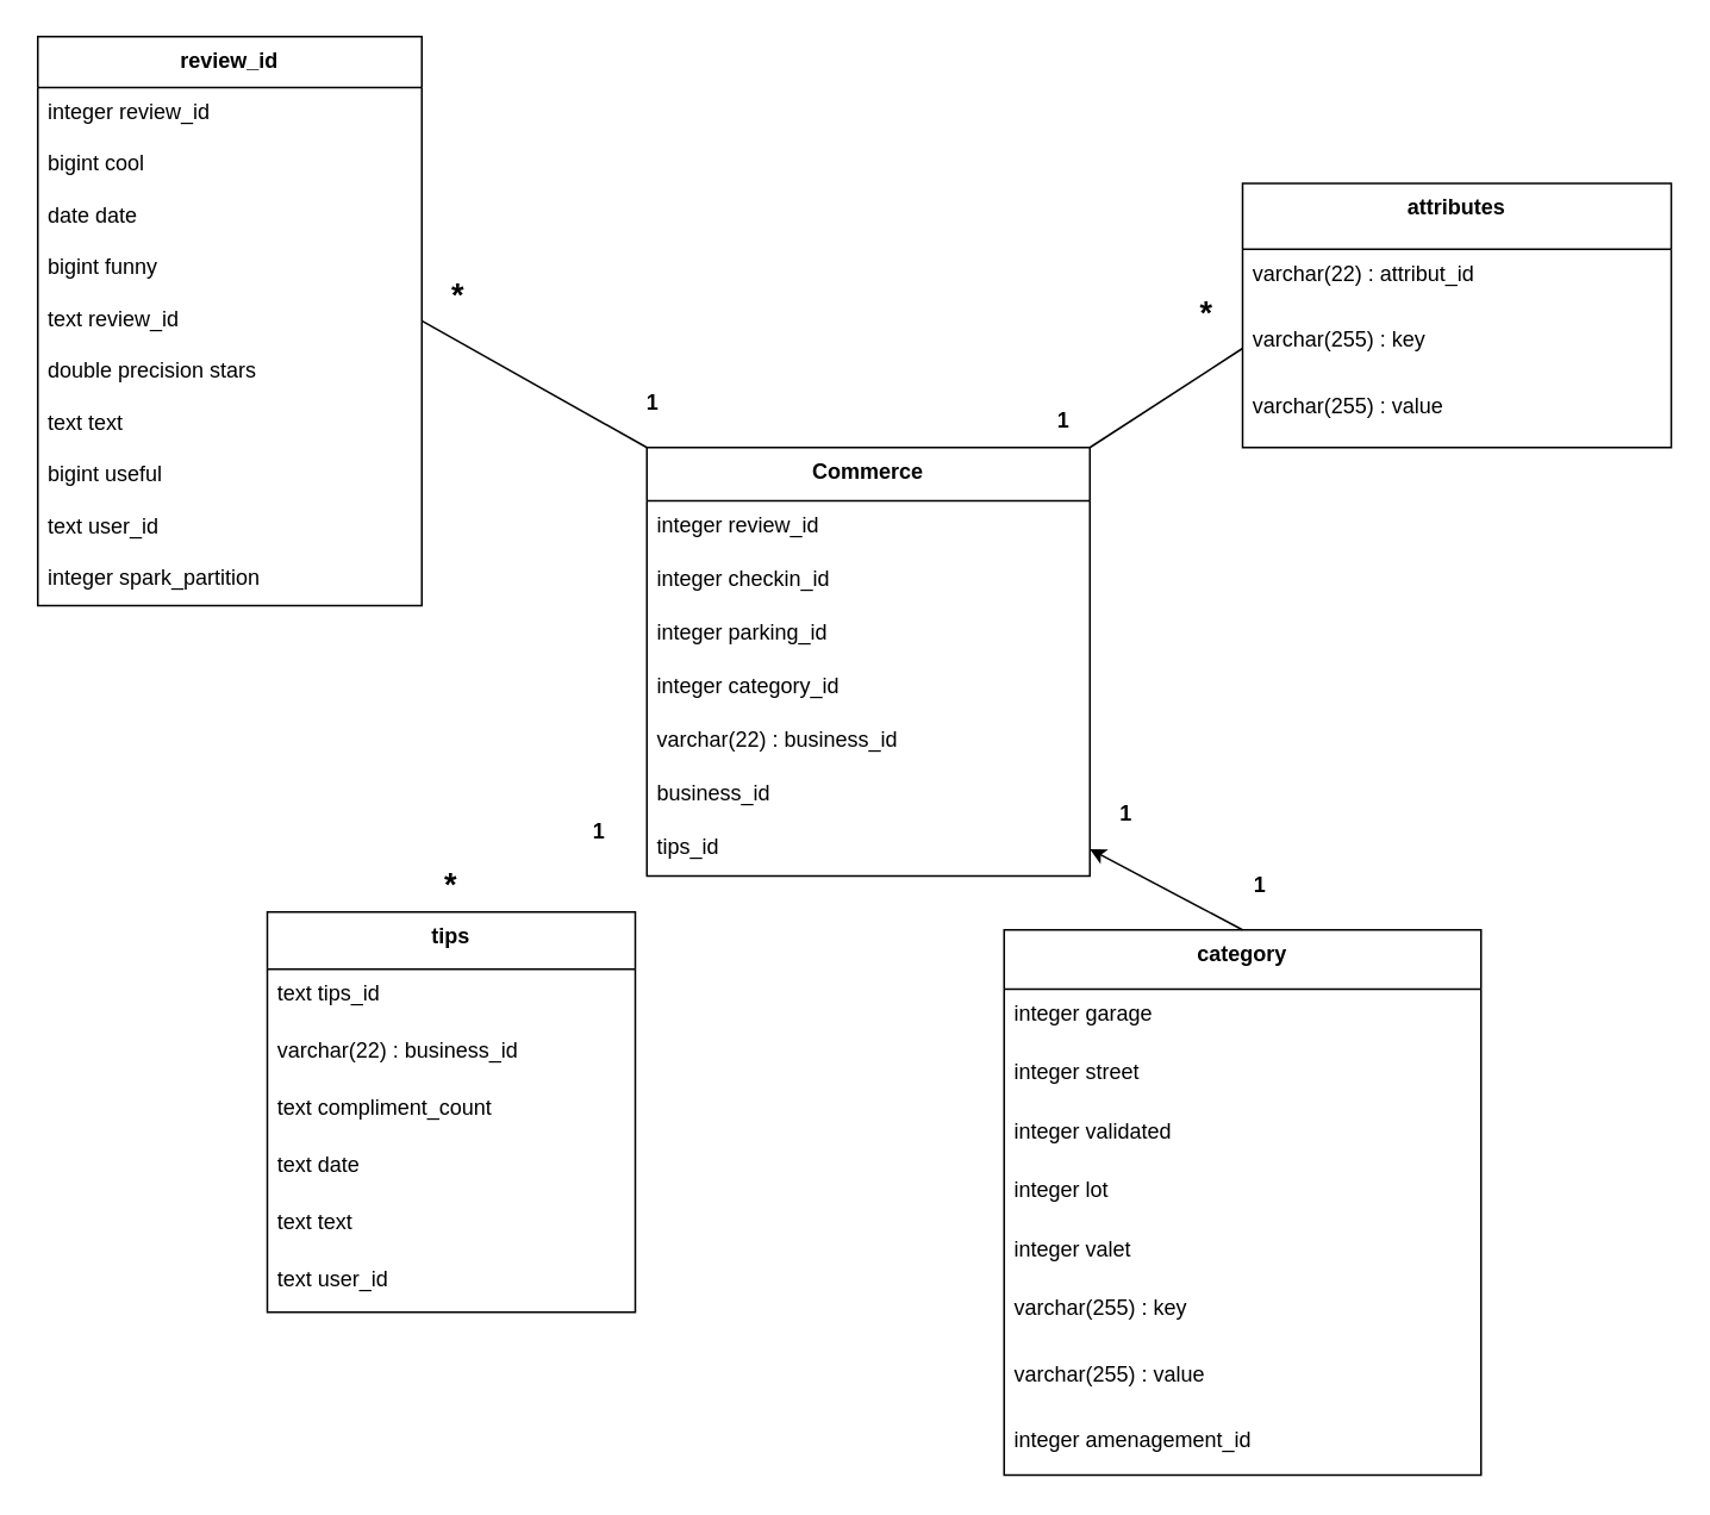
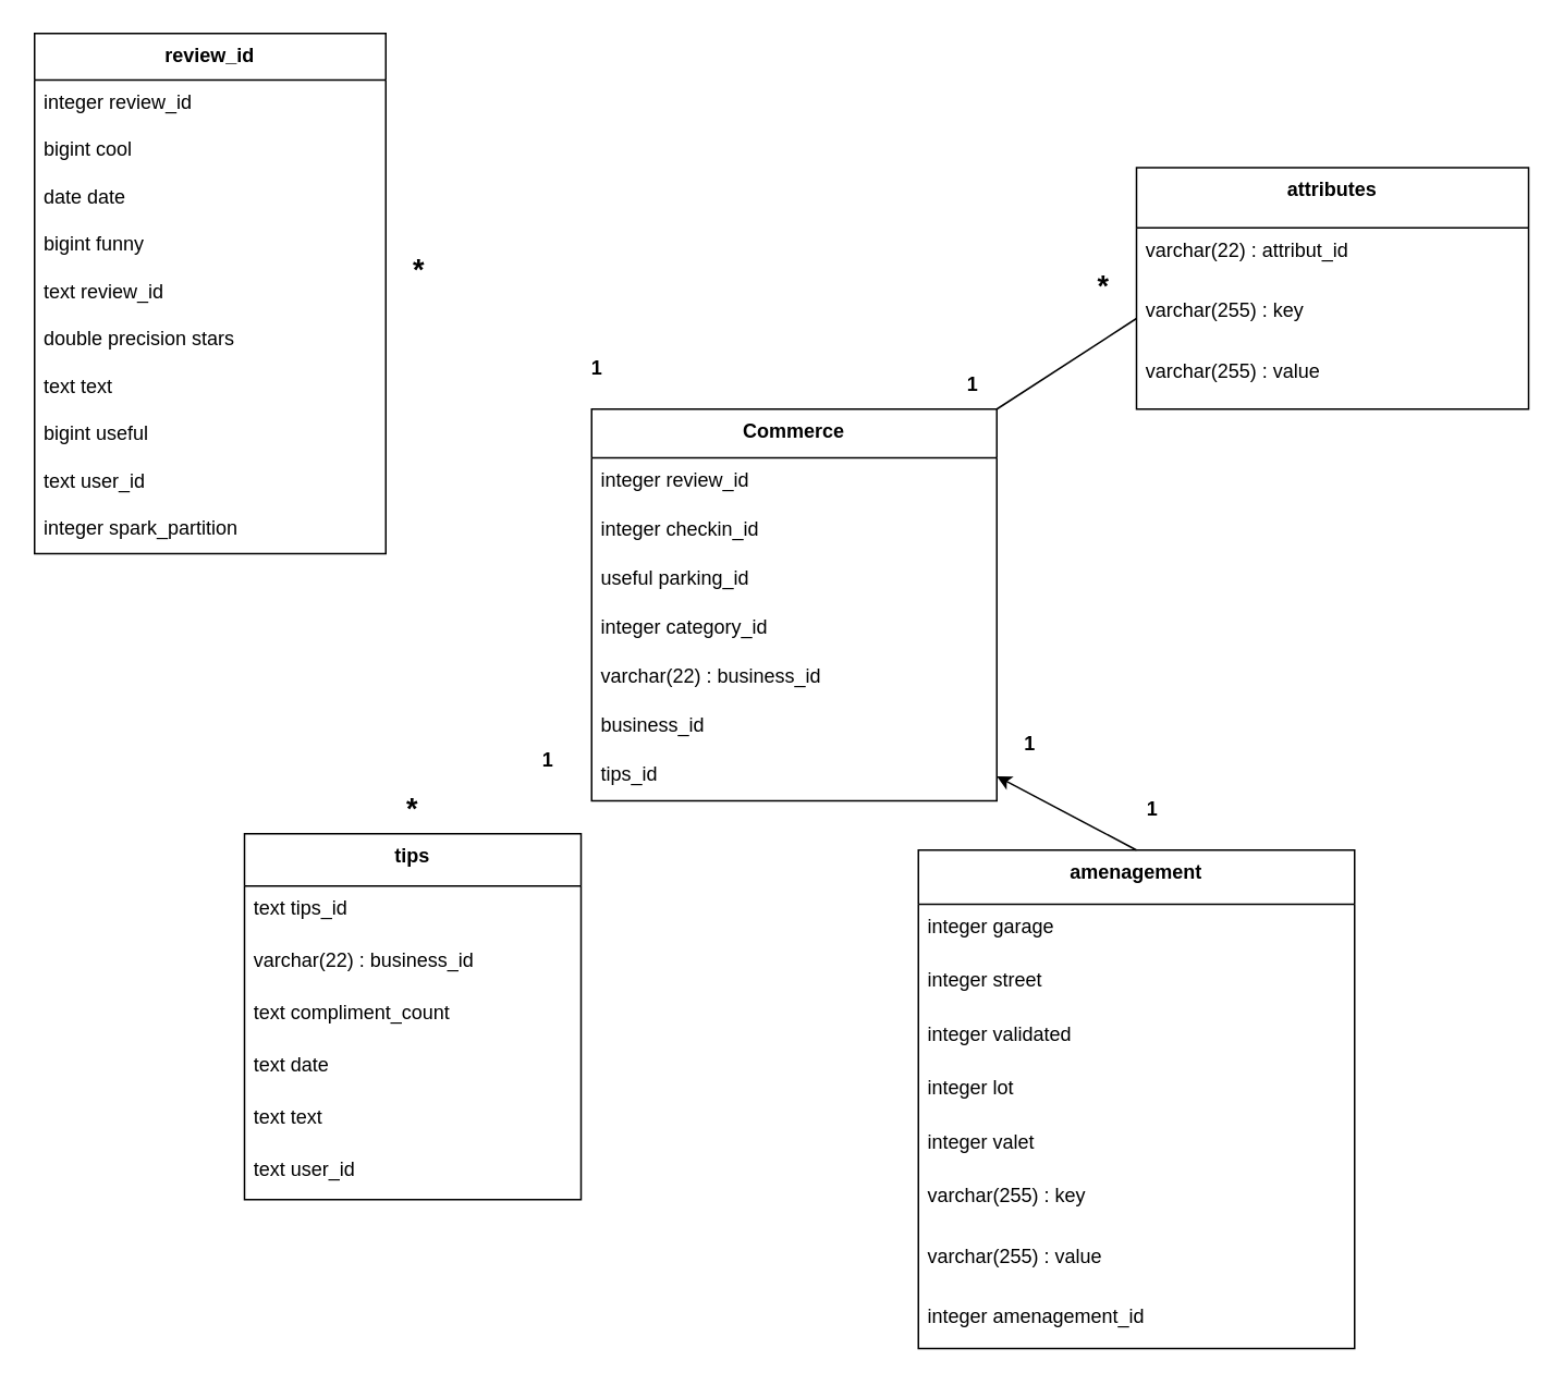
  <mxCell id="0" />
  <mxCell id="1" parent="0" />
  <mxCell id="2" value="tips" style="swimlane;fontStyle=1;align=center;verticalAlign=top;childLayout=stackLayout;horizontal=1;startSize=32;horizontalStack=0;resizeParent=1;resizeParentMax=0;resizeLast=0;collapsible=0;marginBottom=0;" vertex="1" parent="1"><mxGeometry x="149" y="510" width="206" height="224" as="geometry" /></mxCell>
  <mxCell id="3" value="text tips_id" style="text;strokeColor=none;fillColor=none;align=left;verticalAlign=top;spacingLeft=4;spacingRight=4;overflow=hidden;rotatable=0;points=[[0,0.5],[1,0.5]];portConstraint=eastwest;" vertex="1" parent="2"><mxGeometry y="32" width="206" height="32" as="geometry" /></mxCell>
  <mxCell id="4" value="varchar(22) : business_id" style="text;strokeColor=none;fillColor=none;align=left;verticalAlign=top;spacingLeft=4;spacingRight=4;overflow=hidden;rotatable=0;points=[[0,0.5],[1,0.5]];portConstraint=eastwest;" vertex="1" parent="2"><mxGeometry y="64" width="206" height="32" as="geometry" /></mxCell>
  <mxCell id="5" value="text compliment_count" style="text;strokeColor=none;fillColor=none;align=left;verticalAlign=top;spacingLeft=4;spacingRight=4;overflow=hidden;rotatable=0;points=[[0,0.5],[1,0.5]];portConstraint=eastwest;" vertex="1" parent="2"><mxGeometry y="96" width="206" height="32" as="geometry" /></mxCell>
  <mxCell id="6" value="text date" style="text;strokeColor=none;fillColor=none;align=left;verticalAlign=top;spacingLeft=4;spacingRight=4;overflow=hidden;rotatable=0;points=[[0,0.5],[1,0.5]];portConstraint=eastwest;" vertex="1" parent="2"><mxGeometry y="128" width="206" height="32" as="geometry" /></mxCell>
  <mxCell id="7" value="text text" style="text;strokeColor=none;fillColor=none;align=left;verticalAlign=top;spacingLeft=4;spacingRight=4;overflow=hidden;rotatable=0;points=[[0,0.5],[1,0.5]];portConstraint=eastwest;" vertex="1" parent="2"><mxGeometry y="160" width="206" height="32" as="geometry" /></mxCell>
  <mxCell id="8" value="text user_id" style="text;strokeColor=none;fillColor=none;align=left;verticalAlign=top;spacingLeft=4;spacingRight=4;overflow=hidden;rotatable=0;points=[[0,0.5],[1,0.5]];portConstraint=eastwest;" vertex="1" parent="2"><mxGeometry y="192" width="206" height="32" as="geometry" /></mxCell>
  <mxCell id="9" value="Commerce" style="swimlane;fontStyle=1;align=center;verticalAlign=top;childLayout=stackLayout;horizontal=1;startSize=29.818;horizontalStack=0;resizeParent=1;resizeParentMax=0;resizeLast=0;collapsible=0;marginBottom=0;" vertex="1" parent="1"><mxGeometry x="361.5" y="250" width="248" height="239.818" as="geometry" /></mxCell>
  <mxCell id="10" value="integer review_id" style="text;strokeColor=none;fillColor=none;align=left;verticalAlign=top;spacingLeft=4;spacingRight=4;overflow=hidden;rotatable=0;points=[[0,0.5],[1,0.5]];portConstraint=eastwest;" vertex="1" parent="9"><mxGeometry y="29.818" width="248" height="30" as="geometry" /></mxCell>
  <mxCell id="11" value="integer checkin_id" style="text;strokeColor=none;fillColor=none;align=left;verticalAlign=top;spacingLeft=4;spacingRight=4;overflow=hidden;rotatable=0;points=[[0,0.5],[1,0.5]];portConstraint=eastwest;" vertex="1" parent="9"><mxGeometry y="59.818" width="248" height="30" as="geometry" /></mxCell>
- <mxCell id="12" value="integer parking_id" style="text;strokeColor=none;fillColor=none;align=left;verticalAlign=top;spacingLeft=4;spacingRight=4;overflow=hidden;rotatable=0;points=[[0,0.5],[1,0.5]];portConstraint=eastwest;" vertex="1" parent="9"><mxGeometry y="89.818" width="248" height="30" as="geometry" /></mxCell>
+ <mxCell id="12" value="useful parking_id" style="text;strokeColor=none;fillColor=none;align=left;verticalAlign=top;spacingLeft=4;spacingRight=4;overflow=hidden;rotatable=0;points=[[0,0.5],[1,0.5]];portConstraint=eastwest;" vertex="1" parent="9"><mxGeometry y="89.818" width="248" height="30" as="geometry" /></mxCell>
  <mxCell id="13" value="integer category_id" style="text;strokeColor=none;fillColor=none;align=left;verticalAlign=top;spacingLeft=4;spacingRight=4;overflow=hidden;rotatable=0;points=[[0,0.5],[1,0.5]];portConstraint=eastwest;" vertex="1" parent="9"><mxGeometry y="119.818" width="248" height="30" as="geometry" /></mxCell>
  <mxCell id="14" value="varchar(22) : business_id" style="text;strokeColor=none;fillColor=none;align=left;verticalAlign=top;spacingLeft=4;spacingRight=4;overflow=hidden;rotatable=0;points=[[0,0.5],[1,0.5]];portConstraint=eastwest;" vertex="1" parent="9"><mxGeometry y="149.818" width="248" height="30" as="geometry" /></mxCell>
  <mxCell id="15" value="business_id " style="text;strokeColor=none;fillColor=none;align=left;verticalAlign=top;spacingLeft=4;spacingRight=4;overflow=hidden;rotatable=0;points=[[0,0.5],[1,0.5]];portConstraint=eastwest;" vertex="1" parent="9"><mxGeometry y="179.818" width="248" height="30" as="geometry" /></mxCell>
  <mxCell id="16" value="tips_id " style="text;strokeColor=none;fillColor=none;align=left;verticalAlign=top;spacingLeft=4;spacingRight=4;overflow=hidden;rotatable=0;points=[[0,0.5],[1,0.5]];portConstraint=eastwest;" vertex="1" parent="9"><mxGeometry y="209.818" width="248" height="30" as="geometry" /></mxCell>
- <mxCell id="17" value="category" style="swimlane;fontStyle=1;align=center;verticalAlign=top;childLayout=stackLayout;horizontal=1;startSize=33.143;horizontalStack=0;resizeParent=1;resizeParentMax=0;resizeLast=0;collapsible=0;marginBottom=0;" vertex="1" parent="1"><mxGeometry x="561.5" y="520" width="267" height="305.143" as="geometry" /></mxCell>
+ <mxCell id="17" value="amenagement" style="swimlane;fontStyle=1;align=center;verticalAlign=top;childLayout=stackLayout;horizontal=1;startSize=33.143;horizontalStack=0;resizeParent=1;resizeParentMax=0;resizeLast=0;collapsible=0;marginBottom=0;" vertex="1" parent="1"><mxGeometry x="561.5" y="520" width="267" height="305.143" as="geometry" /></mxCell>
  <mxCell id="18" value="integer garage" style="text;strokeColor=none;fillColor=none;align=left;verticalAlign=top;spacingLeft=4;spacingRight=4;overflow=hidden;rotatable=0;points=[[0,0.5],[1,0.5]];portConstraint=eastwest;" vertex="1" parent="17"><mxGeometry y="33.143" width="267" height="33" as="geometry" /></mxCell>
  <mxCell id="19" value="integer street" style="text;strokeColor=none;fillColor=none;align=left;verticalAlign=top;spacingLeft=4;spacingRight=4;overflow=hidden;rotatable=0;points=[[0,0.5],[1,0.5]];portConstraint=eastwest;" vertex="1" parent="17"><mxGeometry y="66.143" width="267" height="33" as="geometry" /></mxCell>
  <mxCell id="20" value="integer validated" style="text;strokeColor=none;fillColor=none;align=left;verticalAlign=top;spacingLeft=4;spacingRight=4;overflow=hidden;rotatable=0;points=[[0,0.5],[1,0.5]];portConstraint=eastwest;" vertex="1" parent="17"><mxGeometry y="99.143" width="267" height="33" as="geometry" /></mxCell>
  <mxCell id="21" value="integer lot" style="text;strokeColor=none;fillColor=none;align=left;verticalAlign=top;spacingLeft=4;spacingRight=4;overflow=hidden;rotatable=0;points=[[0,0.5],[1,0.5]];portConstraint=eastwest;" vertex="1" parent="17"><mxGeometry y="132.143" width="267" height="33" as="geometry" /></mxCell>
  <mxCell id="22" value="integer valet" style="text;strokeColor=none;fillColor=none;align=left;verticalAlign=top;spacingLeft=4;spacingRight=4;overflow=hidden;rotatable=0;points=[[0,0.5],[1,0.5]];portConstraint=eastwest;" vertex="1" parent="17"><mxGeometry y="165.143" width="267" height="33" as="geometry" /></mxCell>
  <mxCell id="23" value="varchar(255) : key" style="text;strokeColor=none;fillColor=none;align=left;verticalAlign=top;spacingLeft=4;spacingRight=4;overflow=hidden;rotatable=0;points=[[0,0.5],[1,0.5]];portConstraint=eastwest;" vertex="1" parent="17"><mxGeometry y="198.143" width="267" height="37" as="geometry" /></mxCell>
  <mxCell id="24" value="varchar(255) : value" style="text;strokeColor=none;fillColor=none;align=left;verticalAlign=top;spacingLeft=4;spacingRight=4;overflow=hidden;rotatable=0;points=[[0,0.5],[1,0.5]];portConstraint=eastwest;" vertex="1" parent="17"><mxGeometry y="235.143" width="267" height="37" as="geometry" /></mxCell>
  <mxCell id="25" value="integer amenagement_id" style="text;strokeColor=none;fillColor=none;align=left;verticalAlign=top;spacingLeft=4;spacingRight=4;overflow=hidden;rotatable=0;points=[[0,0.5],[1,0.5]];portConstraint=eastwest;" vertex="1" parent="17"><mxGeometry y="272.143" width="267" height="33" as="geometry" /></mxCell>
  <mxCell id="26" value="review_id&#10;" style="swimlane;fontStyle=1;align=center;verticalAlign=top;childLayout=stackLayout;horizontal=1;startSize=28.522;horizontalStack=0;resizeParent=1;resizeParentMax=0;resizeLast=0;collapsible=0;marginBottom=0;" vertex="1" parent="1"><mxGeometry x="20.5" y="20" width="215" height="318.522" as="geometry" /></mxCell>
  <mxCell id="27" value="integer review_id" style="text;strokeColor=none;fillColor=none;align=left;verticalAlign=top;spacingLeft=4;spacingRight=4;overflow=hidden;rotatable=0;points=[[0,0.5],[1,0.5]];portConstraint=eastwest;" vertex="1" parent="26"><mxGeometry y="28.522" width="215" height="29" as="geometry" /></mxCell>
  <mxCell id="28" value="bigint cool" style="text;strokeColor=none;fillColor=none;align=left;verticalAlign=top;spacingLeft=4;spacingRight=4;overflow=hidden;rotatable=0;points=[[0,0.5],[1,0.5]];portConstraint=eastwest;" vertex="1" parent="26"><mxGeometry y="57.522" width="215" height="29" as="geometry" /></mxCell>
  <mxCell id="29" value="date date" style="text;strokeColor=none;fillColor=none;align=left;verticalAlign=top;spacingLeft=4;spacingRight=4;overflow=hidden;rotatable=0;points=[[0,0.5],[1,0.5]];portConstraint=eastwest;" vertex="1" parent="26"><mxGeometry y="86.522" width="215" height="29" as="geometry" /></mxCell>
  <mxCell id="30" value="bigint funny" style="text;strokeColor=none;fillColor=none;align=left;verticalAlign=top;spacingLeft=4;spacingRight=4;overflow=hidden;rotatable=0;points=[[0,0.5],[1,0.5]];portConstraint=eastwest;" vertex="1" parent="26"><mxGeometry y="115.522" width="215" height="29" as="geometry" /></mxCell>
  <mxCell id="31" value="text review_id" style="text;strokeColor=none;fillColor=none;align=left;verticalAlign=top;spacingLeft=4;spacingRight=4;overflow=hidden;rotatable=0;points=[[0,0.5],[1,0.5]];portConstraint=eastwest;" vertex="1" parent="26"><mxGeometry y="144.522" width="215" height="29" as="geometry" /></mxCell>
  <mxCell id="32" value="double precision stars" style="text;strokeColor=none;fillColor=none;align=left;verticalAlign=top;spacingLeft=4;spacingRight=4;overflow=hidden;rotatable=0;points=[[0,0.5],[1,0.5]];portConstraint=eastwest;" vertex="1" parent="26"><mxGeometry y="173.522" width="215" height="29" as="geometry" /></mxCell>
  <mxCell id="33" value="text text" style="text;strokeColor=none;fillColor=none;align=left;verticalAlign=top;spacingLeft=4;spacingRight=4;overflow=hidden;rotatable=0;points=[[0,0.5],[1,0.5]];portConstraint=eastwest;" vertex="1" parent="26"><mxGeometry y="202.522" width="215" height="29" as="geometry" /></mxCell>
  <mxCell id="34" value="bigint useful" style="text;strokeColor=none;fillColor=none;align=left;verticalAlign=top;spacingLeft=4;spacingRight=4;overflow=hidden;rotatable=0;points=[[0,0.5],[1,0.5]];portConstraint=eastwest;" vertex="1" parent="26"><mxGeometry y="231.522" width="215" height="29" as="geometry" /></mxCell>
  <mxCell id="35" value="text user_id" style="text;strokeColor=none;fillColor=none;align=left;verticalAlign=top;spacingLeft=4;spacingRight=4;overflow=hidden;rotatable=0;points=[[0,0.5],[1,0.5]];portConstraint=eastwest;" vertex="1" parent="26"><mxGeometry y="260.522" width="215" height="29" as="geometry" /></mxCell>
  <mxCell id="36" value="integer spark_partition" style="text;strokeColor=none;fillColor=none;align=left;verticalAlign=top;spacingLeft=4;spacingRight=4;overflow=hidden;rotatable=0;points=[[0,0.5],[1,0.5]];portConstraint=eastwest;" vertex="1" parent="26"><mxGeometry y="289.522" width="215" height="29" as="geometry" /></mxCell>
  <mxCell id="37" value="attributes" style="swimlane;fontStyle=1;align=center;verticalAlign=top;childLayout=stackLayout;horizontal=1;startSize=36.889;horizontalStack=0;resizeParent=1;resizeParentMax=0;resizeLast=0;collapsible=0;marginBottom=0;" vertex="1" parent="1"><mxGeometry x="695" y="102.11" width="240" height="147.889" as="geometry" /></mxCell>
  <mxCell id="38" value="varchar(22) : attribut_id " style="text;strokeColor=none;fillColor=none;align=left;verticalAlign=top;spacingLeft=4;spacingRight=4;overflow=hidden;rotatable=0;points=[[0,0.5],[1,0.5]];portConstraint=eastwest;" vertex="1" parent="37"><mxGeometry y="36.889" width="240" height="37" as="geometry" /></mxCell>
  <mxCell id="39" value="varchar(255) : key" style="text;strokeColor=none;fillColor=none;align=left;verticalAlign=top;spacingLeft=4;spacingRight=4;overflow=hidden;rotatable=0;points=[[0,0.5],[1,0.5]];portConstraint=eastwest;" vertex="1" parent="37"><mxGeometry y="73.889" width="240" height="37" as="geometry" /></mxCell>
  <mxCell id="40" value="varchar(255) : value" style="text;strokeColor=none;fillColor=none;align=left;verticalAlign=top;spacingLeft=4;spacingRight=4;overflow=hidden;rotatable=0;points=[[0,0.5],[1,0.5]];portConstraint=eastwest;" vertex="1" parent="37"><mxGeometry y="110.889" width="240" height="37" as="geometry" /></mxCell>
  <mxCell id="41" value="" style="endArrow=none;html=1;rounded=0;exitX=1;exitY=0;exitDx=0;exitDy=0;entryX=0;entryY=0.5;entryDx=0;entryDy=0;" edge="1" parent="1" source="9" target="39"><mxGeometry width="50" height="50" relative="1" as="geometry"><mxPoint x="535" y="190" as="sourcePoint" /><mxPoint x="585" y="140" as="targetPoint" /></mxGeometry></mxCell>
- <mxCell id="42" value="" style="endArrow=none;html=1;rounded=0;exitX=1;exitY=0.5;exitDx=0;exitDy=0;entryX=0;entryY=0;entryDx=0;entryDy=0;" edge="1" parent="1" source="31" target="9"><mxGeometry width="50" height="50" relative="1" as="geometry"><mxPoint x="496" y="260" as="sourcePoint" /><mxPoint x="675" y="160" as="targetPoint" /></mxGeometry></mxCell>
  <mxCell id="43" value="" style="endArrow=classic;html=1;rounded=0;exitX=0.5;exitY=0;exitDx=0;exitDy=0;entryX=1;entryY=0.5;entryDx=0;entryDy=0;" edge="1" parent="1" source="17" target="16"><mxGeometry width="50" height="50" relative="1" as="geometry"><mxPoint x="785" y="396" as="sourcePoint" /><mxPoint x="619" y="395" as="targetPoint" /></mxGeometry></mxCell>
  <mxCell id="44" value="1" style="text;html=1;align=center;verticalAlign=middle;whiteSpace=wrap;rounded=0;fontStyle=1" vertex="1" parent="1"><mxGeometry x="609.5" y="440" width="40" height="30" as="geometry" /></mxCell>
  <mxCell id="45" value="1" style="text;html=1;align=center;verticalAlign=middle;whiteSpace=wrap;rounded=0;fontStyle=1" vertex="1" parent="1"><mxGeometry x="685" y="480" width="40" height="30" as="geometry" /></mxCell>
  <mxCell id="46" value="1" style="text;html=1;align=center;verticalAlign=middle;whiteSpace=wrap;rounded=0;fontStyle=1" vertex="1" parent="1"><mxGeometry x="315" y="450" width="40" height="30" as="geometry" /></mxCell>
  <mxCell id="47" value="&lt;font style=&quot;font-size: 18px;&quot;&gt;*&lt;/font&gt;" style="text;html=1;align=center;verticalAlign=middle;whiteSpace=wrap;rounded=0;fontStyle=1" vertex="1" parent="1"><mxGeometry x="232" y="480" width="40" height="30" as="geometry" /></mxCell>
  <mxCell id="48" value="&lt;font style=&quot;font-size: 18px;&quot;&gt;*&lt;/font&gt;" style="text;html=1;align=center;verticalAlign=middle;whiteSpace=wrap;rounded=0;fontStyle=1" vertex="1" parent="1"><mxGeometry x="235.5" y="150" width="40" height="30" as="geometry" /></mxCell>
  <mxCell id="49" value="&lt;font style=&quot;font-size: 18px;&quot;&gt;*&lt;/font&gt;" style="text;html=1;align=center;verticalAlign=middle;whiteSpace=wrap;rounded=0;fontStyle=1" vertex="1" parent="1"><mxGeometry x="655" y="160" width="40" height="30" as="geometry" /></mxCell>
  <mxCell id="50" value="1" style="text;html=1;align=center;verticalAlign=middle;whiteSpace=wrap;rounded=0;fontStyle=1" vertex="1" parent="1"><mxGeometry x="345" y="210" width="40" height="30" as="geometry" /></mxCell>
  <mxCell id="51" value="1" style="text;html=1;align=center;verticalAlign=middle;whiteSpace=wrap;rounded=0;fontStyle=1" vertex="1" parent="1"><mxGeometry x="575" y="220" width="40" height="30" as="geometry" /></mxCell>
